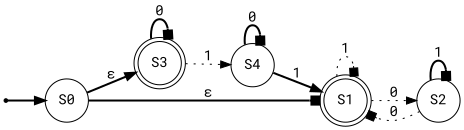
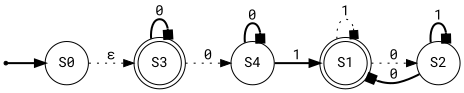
  strict digraph {
    fontname="Roboto Mono"
    rankdir=LR
    node [fontname="Roboto Mono" shape=circle]
    edge [arrowhead=box fontname="Roboto Mono" style=bold]
    null [shape=point]
    S0
    S3 [shape=doublecircle]
    S1 [shape=doublecircle]
    S4
    S2
    null -> S0 [arrowhead=normal]
-   S0 -> S3 [arrowhead=normal label="ε"]
-   S0 -> S1 [label="ε"]
+   S0 -> S3 [arrowhead=normal label="ε" style=dotted]
    S3 -> S3 [label=0]
-   S3 -> S4 [arrowhead=normal label=1 style=dotted]
+   S3 -> S4 [arrowhead=normal label=0 style=dotted]
    S1 -> S1 [label=1 style=dotted]
    S1 -> S2 [arrowhead=normal label=0 style=dotted]
    S4 -> S1 [arrowhead=normal label=1]
    S4 -> S4 [label=0]
-   S2 -> S1 [label=0 style=dotted]
+   S2 -> S1 [label=0]
    S2 -> S2 [label=1]
  }
